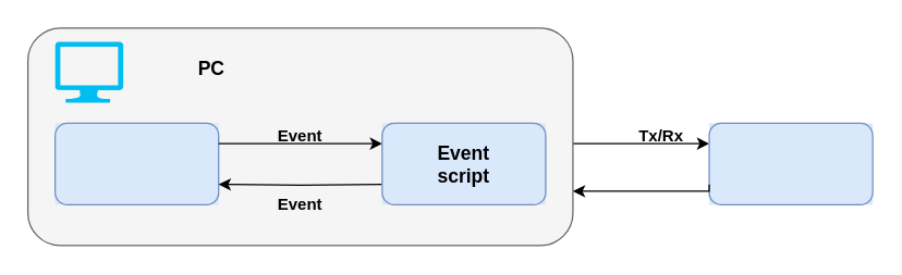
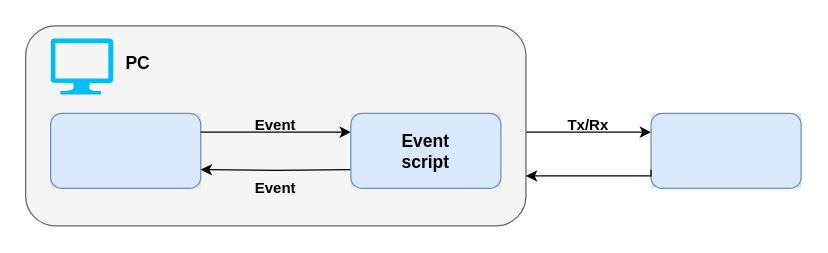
  <mxCell id="0" />
  <mxCell id="1" parent="0" />
  <mxCell id="2" value="" style="edgeStyle=orthogonalEdgeStyle;rounded=0;orthogonalLoop=1;jettySize=auto;html=1;entryX=0;entryY=0.25;entryDx=0;entryDy=0;" parent="1" source="3" target="14" edge="1"><mxGeometry relative="1" as="geometry"><Array as="points"><mxPoint x="440" y="105" /><mxPoint x="440" y="105" /></Array></mxGeometry></mxCell>
  <mxCell id="3" value="" style="rounded=1;whiteSpace=wrap;html=1;labelBackgroundColor=#ffffff;fillColor=#f5f5f5;strokeColor=#666666;fontColor=#333333;" parent="1" vertex="1"><mxGeometry x="20" y="20" width="400" height="160" as="geometry" /></mxCell>
  <mxCell id="4" value="" style="verticalLabelPosition=bottom;html=1;verticalAlign=top;align=center;strokeColor=none;fillColor=#00BEF2;shape=mxgraph.azure.computer;pointerEvents=1;" parent="1" vertex="1"><mxGeometry x="40" y="30" width="50" height="45" as="geometry" /></mxCell>
  <mxCell id="5" value="" style="group;fillColor=#dae8fc;strokeColor=none;" parent="1" vertex="1" connectable="0"><mxGeometry x="40" y="90" width="120" height="60" as="geometry" /></mxCell>
  <mxCell id="6" value="" style="rounded=1;whiteSpace=wrap;html=1;fillColor=#dae8fc;strokeColor=#6c8ebf;" parent="5" vertex="1"><mxGeometry width="120" height="60" as="geometry" /></mxCell>
  <mxCell id="7" value="" style="group" parent="1" vertex="1" connectable="0"><mxGeometry x="200" y="100" width="40" height="20" as="geometry" /></mxCell>
  <mxCell id="8" style="edgeStyle=orthogonalEdgeStyle;rounded=0;orthogonalLoop=1;jettySize=auto;html=1;exitX=1;exitY=0.25;exitDx=0;exitDy=0;" parent="7" source="6" edge="1"><mxGeometry relative="1" as="geometry"><mxPoint x="80" y="5" as="targetPoint" /><Array as="points"><mxPoint x="80" y="5" /></Array></mxGeometry></mxCell>
  <mxCell id="9" value="" style="group" parent="1" vertex="1" connectable="0"><mxGeometry x="200" y="140" width="40" height="20" as="geometry" /></mxCell>
  <mxCell id="10" value="&lt;b&gt;Event&lt;/b&gt;" style="text;html=1;strokeColor=none;fillColor=none;align=center;verticalAlign=middle;whiteSpace=wrap;rounded=0;" parent="9" vertex="1"><mxGeometry width="40" height="20" as="geometry" /></mxCell>
  <mxCell id="11" value="&lt;b&gt;Event&lt;/b&gt;" style="text;html=1;strokeColor=none;fillColor=none;align=center;verticalAlign=middle;whiteSpace=wrap;rounded=0;" parent="1" vertex="1"><mxGeometry x="200" y="90" width="40" height="20" as="geometry" /></mxCell>
  <mxCell id="12" value="" style="group;fontSize=14;fillColor=#dae8fc;strokeColor=none;" parent="1" vertex="1" connectable="0"><mxGeometry x="520" y="90" width="120" height="60" as="geometry" /></mxCell>
  <mxCell id="13" value="" style="group" parent="12" vertex="1" connectable="0"><mxGeometry width="120" height="60" as="geometry" /></mxCell>
  <mxCell id="14" value="" style="rounded=1;whiteSpace=wrap;html=1;fillColor=#dae8fc;strokeColor=#6c8ebf;" parent="13" vertex="1"><mxGeometry width="120" height="60" as="geometry" /></mxCell>
  <mxCell id="15" style="edgeStyle=orthogonalEdgeStyle;rounded=0;orthogonalLoop=1;jettySize=auto;html=1;exitX=0;exitY=0.75;exitDx=0;exitDy=0;entryX=1;entryY=0.75;entryDx=0;entryDy=0;" parent="1" source="14" target="3" edge="1"><mxGeometry relative="1" as="geometry"><mxPoint x="421" y="134" as="targetPoint" /><Array as="points"><mxPoint x="520" y="140" /></Array></mxGeometry></mxCell>
- <mxCell id="16" value="&lt;b&gt;Tx/Rx&lt;/b&gt;" style="text;html=1;strokeColor=none;fillColor=none;align=center;verticalAlign=middle;whiteSpace=wrap;rounded=0;" parent="1" vertex="1"><mxGeometry x="465" y="90" width="40" height="20" as="geometry" /></mxCell>
- <mxCell id="17" value="&lt;b style=&quot;font-size: 14px;&quot;&gt;PC&lt;/b&gt;" style="text;html=1;strokeColor=none;fillColor=none;align=center;verticalAlign=middle;whiteSpace=wrap;rounded=0;fontSize=14;" parent="1" vertex="1"><mxGeometry x="135" y="40" width="40" height="20" as="geometry" /></mxCell>
+ <mxCell id="16" value="&lt;b&gt;Tx/Rx&lt;/b&gt;" style="text;html=1;strokeColor=none;fillColor=none;align=center;verticalAlign=middle;whiteSpace=wrap;rounded=0;" parent="1" vertex="1"><mxGeometry x="450" y="90" width="40" height="20" as="geometry" /></mxCell>
+ <mxCell id="17" value="&lt;b style=&quot;font-size: 14px;&quot;&gt;PC&lt;/b&gt;" style="text;html=1;strokeColor=none;fillColor=none;align=center;verticalAlign=middle;whiteSpace=wrap;rounded=0;fontSize=14;" parent="1" vertex="1"><mxGeometry x="90" y="40" width="40" height="20" as="geometry" /></mxCell>
  <mxCell id="18" style="edgeStyle=orthogonalEdgeStyle;rounded=0;orthogonalLoop=1;jettySize=auto;html=1;exitX=0;exitY=0.75;exitDx=0;exitDy=0;entryX=1;entryY=0.75;entryDx=0;entryDy=0;fontSize=14;" parent="1" target="6" edge="1"><mxGeometry relative="1" as="geometry"><mxPoint x="280" y="135" as="sourcePoint" /></mxGeometry></mxCell>
  <mxCell id="19" value="" style="group;fillColor=#dae8fc;strokeColor=none;" parent="1" vertex="1" connectable="0"><mxGeometry x="280" y="90" width="120" height="60" as="geometry" /></mxCell>
  <mxCell id="20" value="" style="rounded=1;whiteSpace=wrap;html=1;fillColor=#dae8fc;strokeColor=#6c8ebf;" parent="19" vertex="1"><mxGeometry width="120" height="60" as="geometry" /></mxCell>
  <mxCell id="21" value="&lt;font style=&quot;font-size: 14px&quot;&gt;&lt;b&gt;Event script&lt;/b&gt;&lt;/font&gt;" style="text;html=1;strokeColor=none;fillColor=none;align=center;verticalAlign=middle;whiteSpace=wrap;rounded=0;" parent="19" vertex="1"><mxGeometry x="30" y="20" width="60" height="20" as="geometry" /></mxCell>
